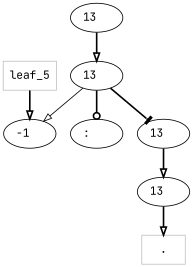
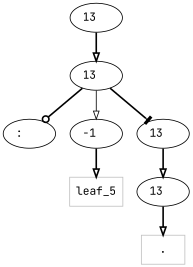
  digraph {
    fontname="JetBrains Mono"
    node [fontname="JetBrains Mono"]
    edge [arrowhead=onormal fontname="JetBrains Mono" style=bold]
    n1 [label="13  "]
    n2 [label=":   "]
    n3 [label="-1  "]
    n4 [label="13  "]
    n5 [label="13  "]
    leaf_5 [color=Gray shape=rectangle]
    n7 [color=Gray label=".\n" shape=rectangle]
    n8 [label="13  "]
    subgraph sub_1 {
      rank=same
      n1
    }
    subgraph sub_2 {
      rank=same
      n2
      n3
      n4
    }
    subgraph sub_3 {
      rank=same
      n5
    }
    n1 -> n2 [arrowhead=odot]
    n1 -> n3 [style=solid]
    n1 -> n4 [arrowhead=tee]
-   leaf_5 -> n3
+   n3 -> leaf_5
    n4 -> n5
    n5 -> n7
    n8 -> n1
  }
